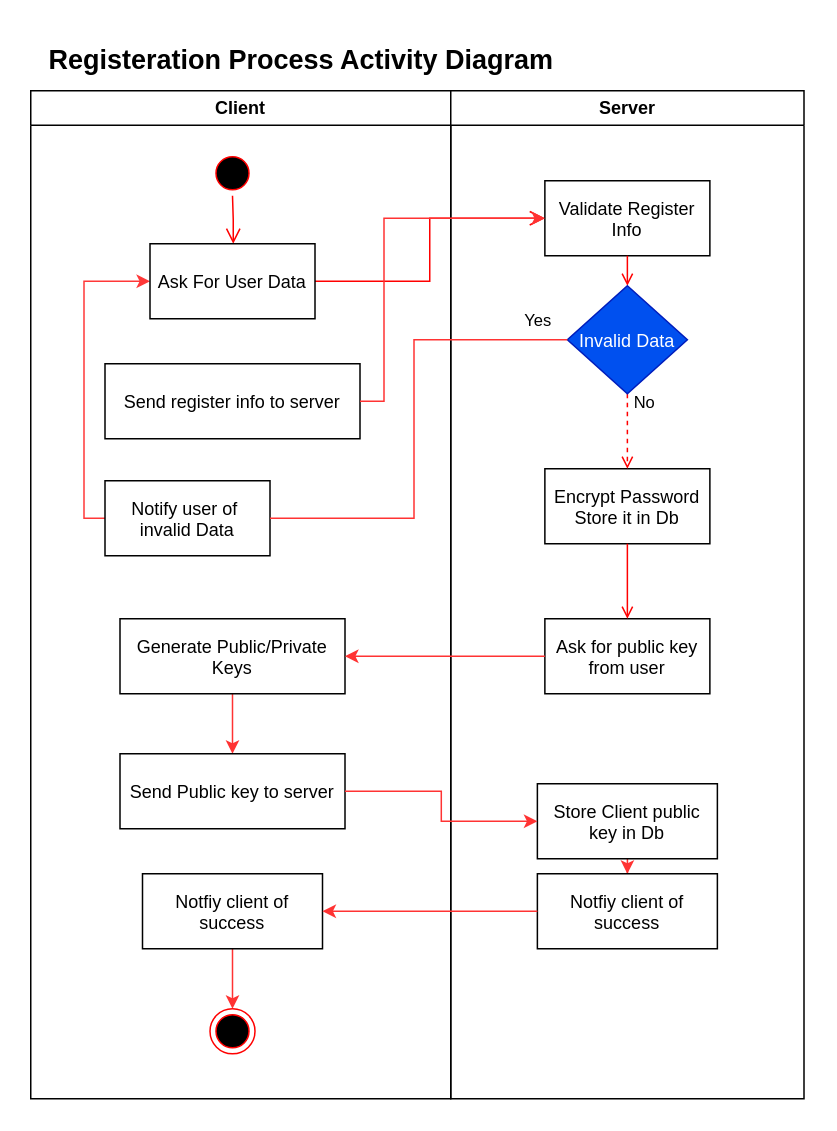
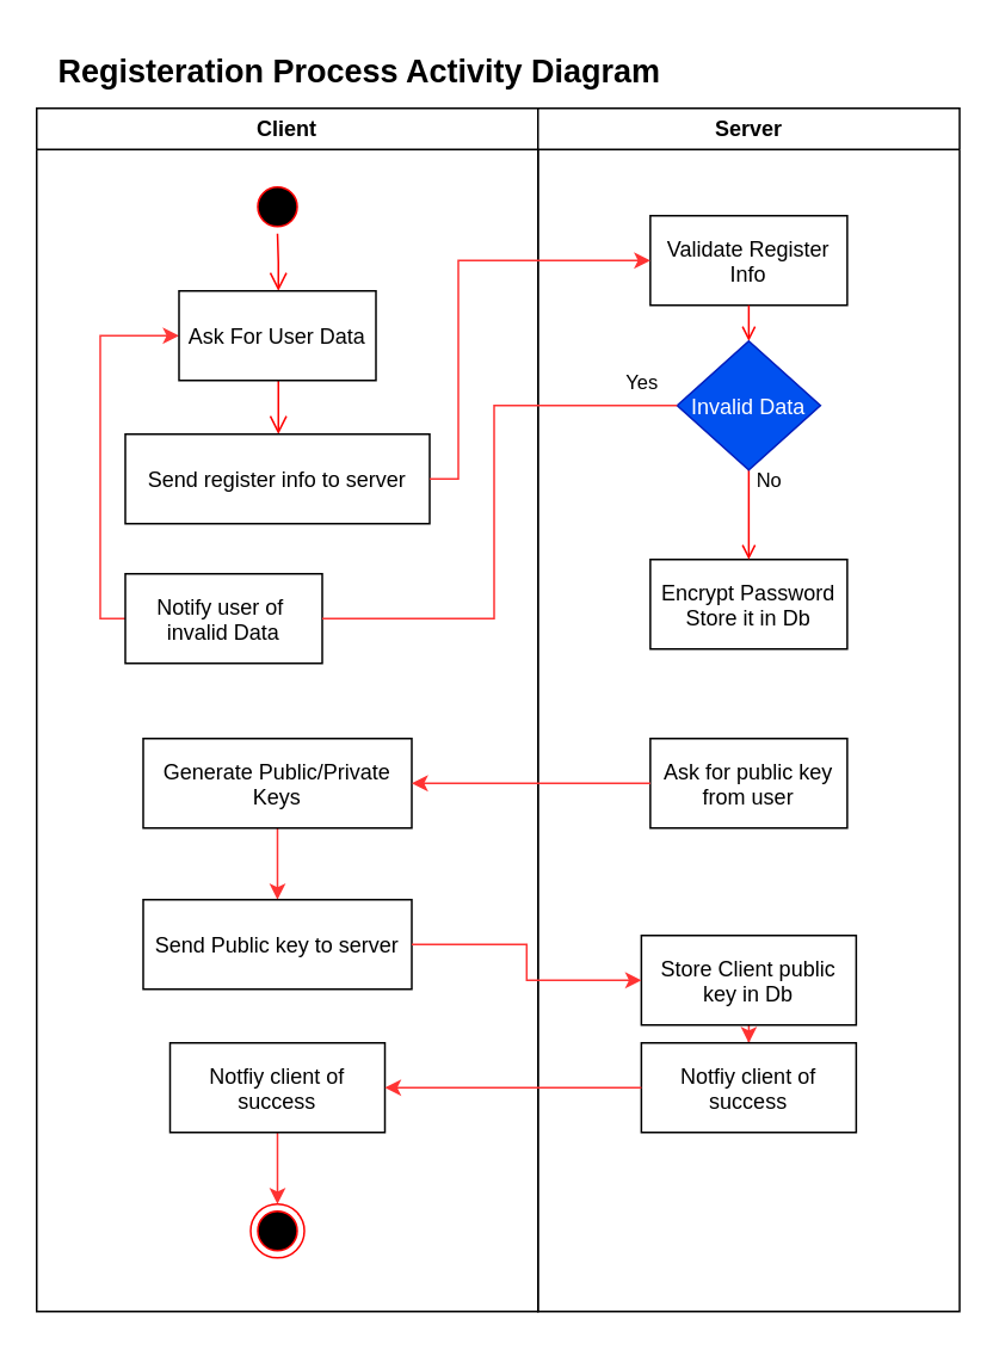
  <mxCell id="0" />
  <mxCell id="1" parent="0" />
  <mxCell id="2" value="Client" style="swimlane;whiteSpace=wrap" parent="1" vertex="1"><mxGeometry x="20" y="60" width="280" height="672" as="geometry" /></mxCell>
  <mxCell id="3" value="" style="ellipse;shape=startState;fillColor=#000000;strokeColor=#ff0000;" parent="2" vertex="1"><mxGeometry x="119.5" y="40" width="30" height="30" as="geometry" /></mxCell>
- <mxCell id="4" value="" style="edgeStyle=elbowEdgeStyle;elbow=horizontal;verticalAlign=bottom;endArrow=open;endSize=8;strokeColor=#FF0000;endFill=1;rounded=0;" parent="2" source="10" target="17" edge="1"><mxGeometry x="100" y="40" as="geometry"><mxPoint x="134.5" y="110" as="targetPoint" /></mxGeometry></mxCell>
+ <mxCell id="4" value="" style="edgeStyle=elbowEdgeStyle;elbow=horizontal;verticalAlign=bottom;endArrow=open;endSize=8;strokeColor=#FF0000;endFill=1;rounded=0" parent="2" source="10" target="5" edge="1"><mxGeometry x="100" y="40" as="geometry"><mxPoint x="134.5" y="110" as="targetPoint" /></mxGeometry></mxCell>
  <mxCell id="5" value="Send register info to server" style="" parent="2" vertex="1"><mxGeometry x="49.5" y="182" width="170" height="50" as="geometry" /></mxCell>
  <mxCell id="6" style="edgeStyle=orthogonalEdgeStyle;rounded=0;orthogonalLoop=1;jettySize=auto;html=1;entryX=0;entryY=0.5;entryDx=0;entryDy=0;strokeColor=#ff3838;" edge="1" parent="2" source="7" target="10"><mxGeometry relative="1" as="geometry"><Array as="points"><mxPoint x="35.5" y="285" /><mxPoint x="35.5" y="127" /></Array></mxGeometry></mxCell>
  <mxCell id="7" value="Notify user of &#10;invalid Data" style="" parent="2" vertex="1"><mxGeometry x="49.5" y="260" width="110" height="50" as="geometry" /></mxCell>
  <mxCell id="8" value="" style="ellipse;html=1;shape=endState;fillColor=#000000;strokeColor=#ff0000;" vertex="1" parent="2"><mxGeometry x="119.5" y="612" width="30" height="30" as="geometry" /></mxCell>
  <mxCell id="9" value="" style="edgeStyle=elbowEdgeStyle;elbow=horizontal;verticalAlign=bottom;endArrow=open;endSize=8;strokeColor=#FF0000;endFill=1;rounded=0" edge="1" parent="2" source="3" target="10"><mxGeometry x="100" y="40" as="geometry"><mxPoint x="299" y="310" as="targetPoint" /><mxPoint x="299" y="198" as="sourcePoint" /></mxGeometry></mxCell>
  <mxCell id="10" value="Ask For User Data" style="" vertex="1" parent="2"><mxGeometry x="79.5" y="102" width="110" height="50" as="geometry" /></mxCell>
  <mxCell id="11" style="edgeStyle=orthogonalEdgeStyle;rounded=0;orthogonalLoop=1;jettySize=auto;html=1;entryX=0.5;entryY=0;entryDx=0;entryDy=0;strokeColor=#FF3333;" edge="1" parent="2" source="12" target="13"><mxGeometry relative="1" as="geometry" /></mxCell>
  <mxCell id="12" value="Generate Public/Private&#10;Keys" style="" vertex="1" parent="2"><mxGeometry x="59.5" y="352" width="150" height="50" as="geometry" /></mxCell>
  <mxCell id="13" value="Send Public key to server" style="" vertex="1" parent="2"><mxGeometry x="59.5" y="442" width="150" height="50" as="geometry" /></mxCell>
  <mxCell id="14" style="edgeStyle=orthogonalEdgeStyle;rounded=0;orthogonalLoop=1;jettySize=auto;html=1;entryX=0.5;entryY=0;entryDx=0;entryDy=0;strokeColor=#FF3333;" edge="1" parent="2" source="15" target="8"><mxGeometry relative="1" as="geometry" /></mxCell>
  <mxCell id="15" value="Notfiy client of&#10;success" style="" vertex="1" parent="2"><mxGeometry x="74.5" y="522" width="120" height="50" as="geometry" /></mxCell>
  <mxCell id="16" value="Server" style="swimlane;whiteSpace=wrap" parent="1" vertex="1"><mxGeometry x="300" y="60" width="235.5" height="672" as="geometry" /></mxCell>
  <mxCell id="17" value="Validate Register &#10;Info" style="" parent="16" vertex="1"><mxGeometry x="62.75" y="60" width="110" height="50" as="geometry" /></mxCell>
  <mxCell id="18" value="Encrypt Password&#10;Store it in Db" style="" parent="16" vertex="1"><mxGeometry x="62.75" y="252" width="110" height="50" as="geometry" /></mxCell>
- <mxCell id="19" value="" style="endArrow=open;strokeColor=#FF0000;endFill=1;rounded=0;dashed=1;" parent="16" source="24" target="18" edge="1"><mxGeometry relative="1" as="geometry" /></mxCell>
+ <mxCell id="19" value="" style="endArrow=open;strokeColor=#FF0000;endFill=1;rounded=0" parent="16" source="24" target="18" edge="1"><mxGeometry relative="1" as="geometry" /></mxCell>
  <mxCell id="20" value="No" style="edgeLabel;html=1;align=center;verticalAlign=middle;resizable=0;points=[];" vertex="1" connectable="0" parent="19"><mxGeometry x="-0.673" y="1" relative="1" as="geometry"><mxPoint x="10" y="-3" as="offset" /></mxGeometry></mxCell>
  <mxCell id="21" value="Ask for public key&#10;from user" style="" parent="16" vertex="1"><mxGeometry x="62.75" y="352" width="110" height="50" as="geometry" /></mxCell>
- <mxCell id="22" value="" style="endArrow=open;strokeColor=#FF0000;endFill=1;rounded=0" parent="16" source="18" target="21" edge="1"><mxGeometry relative="1" as="geometry" /></mxCell>
  <mxCell id="23" value="" style="endArrow=open;strokeColor=#FF0000;endFill=1;rounded=0" edge="1" parent="16" source="17" target="24"><mxGeometry relative="1" as="geometry"><mxPoint x="562.25" y="238" as="sourcePoint" /><mxPoint x="562.25" y="440" as="targetPoint" /></mxGeometry></mxCell>
  <mxCell id="24" value="Invalid Data" style="rhombus;fillColor=#0050ef;strokeColor=#001DBC;fontColor=#ffffff;" vertex="1" parent="16"><mxGeometry x="77.75" y="130" width="80" height="72" as="geometry" /></mxCell>
  <mxCell id="25" style="edgeStyle=orthogonalEdgeStyle;rounded=0;orthogonalLoop=1;jettySize=auto;html=1;entryX=0.5;entryY=0;entryDx=0;entryDy=0;strokeColor=#FF3333;" edge="1" parent="16" source="26" target="27"><mxGeometry relative="1" as="geometry" /></mxCell>
  <mxCell id="26" value="Store Client public&#10;key in Db" style="" vertex="1" parent="16"><mxGeometry x="57.75" y="462" width="120" height="50" as="geometry" /></mxCell>
  <mxCell id="27" value="Notfiy client of&#10;success" style="" vertex="1" parent="16"><mxGeometry x="57.75" y="522" width="120" height="50" as="geometry" /></mxCell>
  <mxCell id="28" value="Registeration Process Activity Diagram" style="text;html=1;align=center;verticalAlign=middle;resizable=0;points=[];autosize=1;strokeColor=none;fillColor=none;fontStyle=1;fontSize=18;" vertex="1" parent="1"><mxGeometry x="20" y="20" width="360" height="40" as="geometry" /></mxCell>
  <mxCell id="29" style="edgeStyle=orthogonalEdgeStyle;rounded=0;orthogonalLoop=1;jettySize=auto;html=1;exitX=0;exitY=0.5;exitDx=0;exitDy=0;entryX=1;entryY=0.5;entryDx=0;entryDy=0;fillColor=#d80073;strokeColor=#FF3333;endArrow=none;" edge="1" parent="1" source="24" target="7"><mxGeometry relative="1" as="geometry"><Array as="points"><mxPoint x="275.5" y="226" /><mxPoint x="275.5" y="345" /></Array></mxGeometry></mxCell>
  <mxCell id="30" value="Yes" style="edgeLabel;html=1;align=center;verticalAlign=middle;resizable=0;points=[];" vertex="1" connectable="0" parent="29"><mxGeometry x="-0.765" y="-3" relative="1" as="geometry"><mxPoint x="17" y="-11" as="offset" /></mxGeometry></mxCell>
  <mxCell id="31" style="edgeStyle=orthogonalEdgeStyle;rounded=0;orthogonalLoop=1;jettySize=auto;html=1;entryX=0;entryY=0.5;entryDx=0;entryDy=0;strokeColor=#FF3333;" edge="1" parent="1" source="5" target="17"><mxGeometry relative="1" as="geometry"><Array as="points"><mxPoint x="255.5" y="267" /><mxPoint x="255.5" y="145" /></Array></mxGeometry></mxCell>
  <mxCell id="32" style="edgeStyle=orthogonalEdgeStyle;rounded=0;orthogonalLoop=1;jettySize=auto;html=1;entryX=1;entryY=0.5;entryDx=0;entryDy=0;strokeColor=#FF3333;" edge="1" parent="1" source="21" target="12"><mxGeometry relative="1" as="geometry" /></mxCell>
  <mxCell id="33" style="edgeStyle=orthogonalEdgeStyle;rounded=0;orthogonalLoop=1;jettySize=auto;html=1;entryX=0;entryY=0.5;entryDx=0;entryDy=0;strokeColor=#FF3333;" edge="1" parent="1" source="13" target="26"><mxGeometry relative="1" as="geometry" /></mxCell>
  <mxCell id="34" style="edgeStyle=orthogonalEdgeStyle;rounded=0;orthogonalLoop=1;jettySize=auto;html=1;entryX=1;entryY=0.5;entryDx=0;entryDy=0;strokeColor=#FF3333;" edge="1" parent="1" source="27" target="15"><mxGeometry relative="1" as="geometry" /></mxCell>
